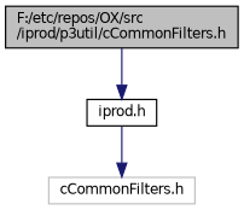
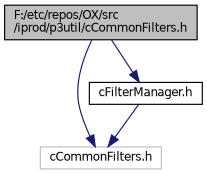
  digraph {
    node [color=black fillcolor=white fontname=Helvetica fontsize=10 shape=record style=filled]
    edge [color=midnightblue fontname=Helvetica fontsize=10 labelfontname=Helvetica labelfontsize=10 style=solid]
    n1 [fillcolor=grey75 fontcolor=black height=0.2 label="F:/etc/repos/OX/src\l/iprod/p3util/cCommonFilters.h" width=0.4]
    n2 [color=grey75 height=0.2 label="cCommonFilters.h" width=0.4]
-   n3 [height=0.2 label="iprod.h" width=0.4]
+   n3 [height=0.2 label="cFilterManager.h" width=0.4]
+   n1 -> n2
    n1 -> n3
    n3 -> n2
  }
